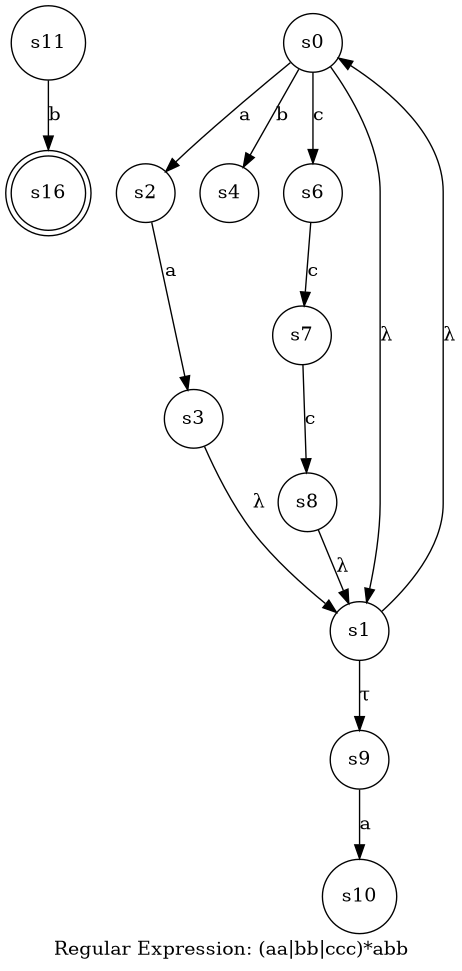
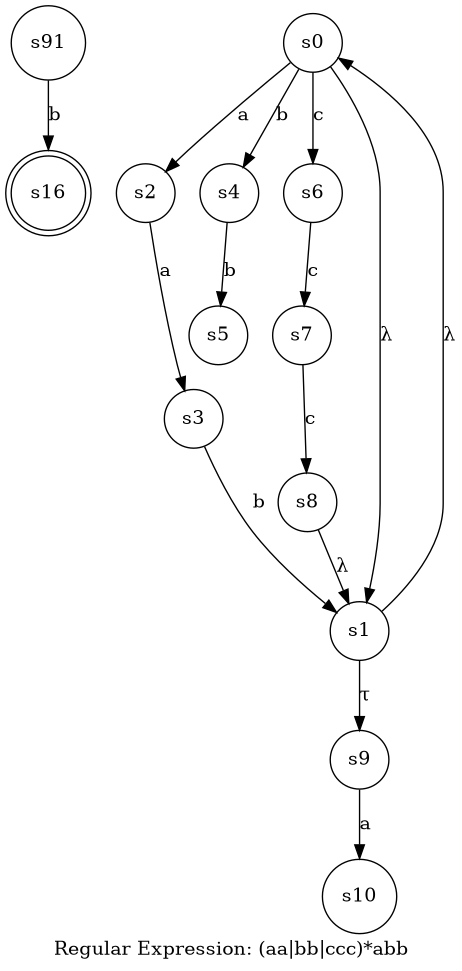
  digraph {
    label="Regular Expression: (aa|bb|ccc)*abb"
    rankdir=TB
    node [shape=circle]
    n1 [label=s16 shape=doublecircle]
    s0
    s2
    s4
    s6
    s1
    s3
+   s5
    s7
    s9
    s8
    s10
-   s11
+   s11 [label=s91]
    s0 -> s2 [label=a]
    s0 -> s4 [label=b]
    s0 -> s6 [label=c]
    s0 -> s1 [label="λ"]
    s2 -> s3 [label=a]
+   s4 -> s5 [label=b]
    s6 -> s7 [label=c]
    s1 -> s0 [label="λ"]
    s1 -> s9 [label="τ"]
-   s3 -> s1 [label="λ"]
+   s3 -> s1 [label=b]
    s7 -> s8 [label=c]
    s9 -> s10 [label=a]
    s8 -> s1 [label="λ"]
    s11 -> n1 [label=b]
  }
